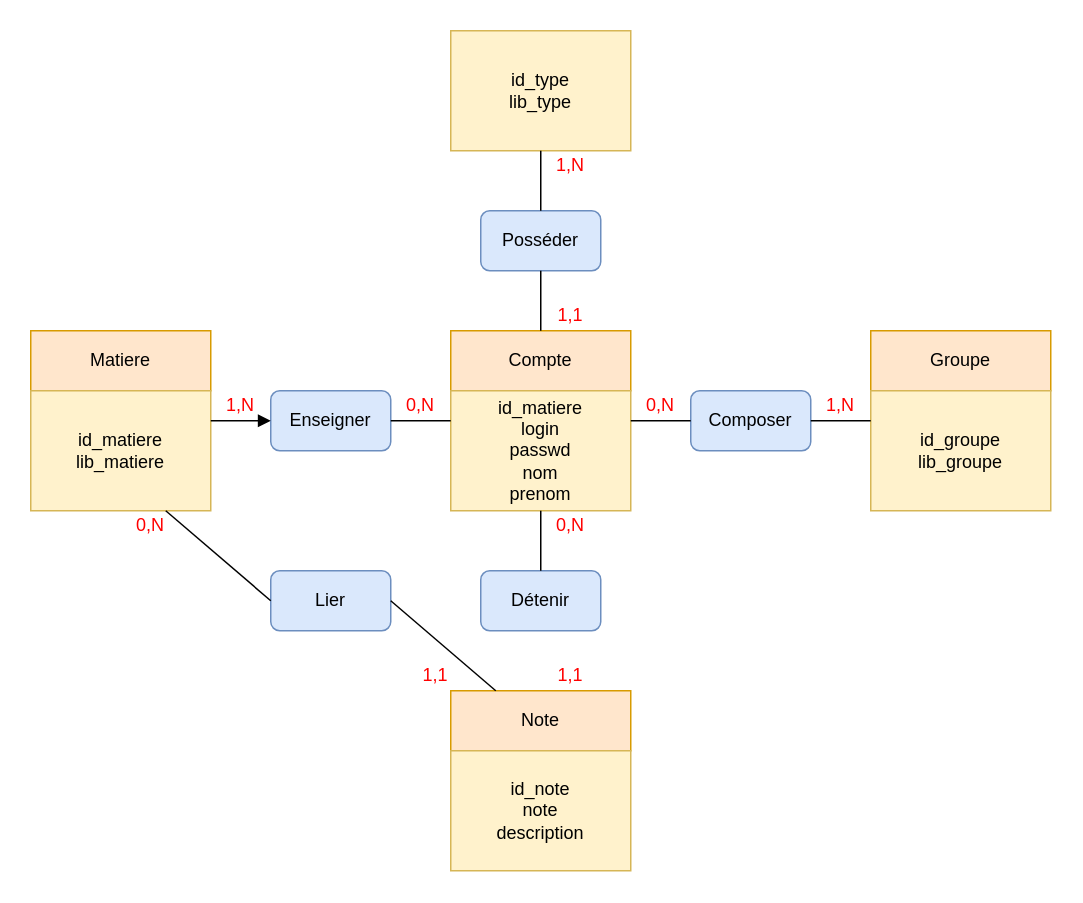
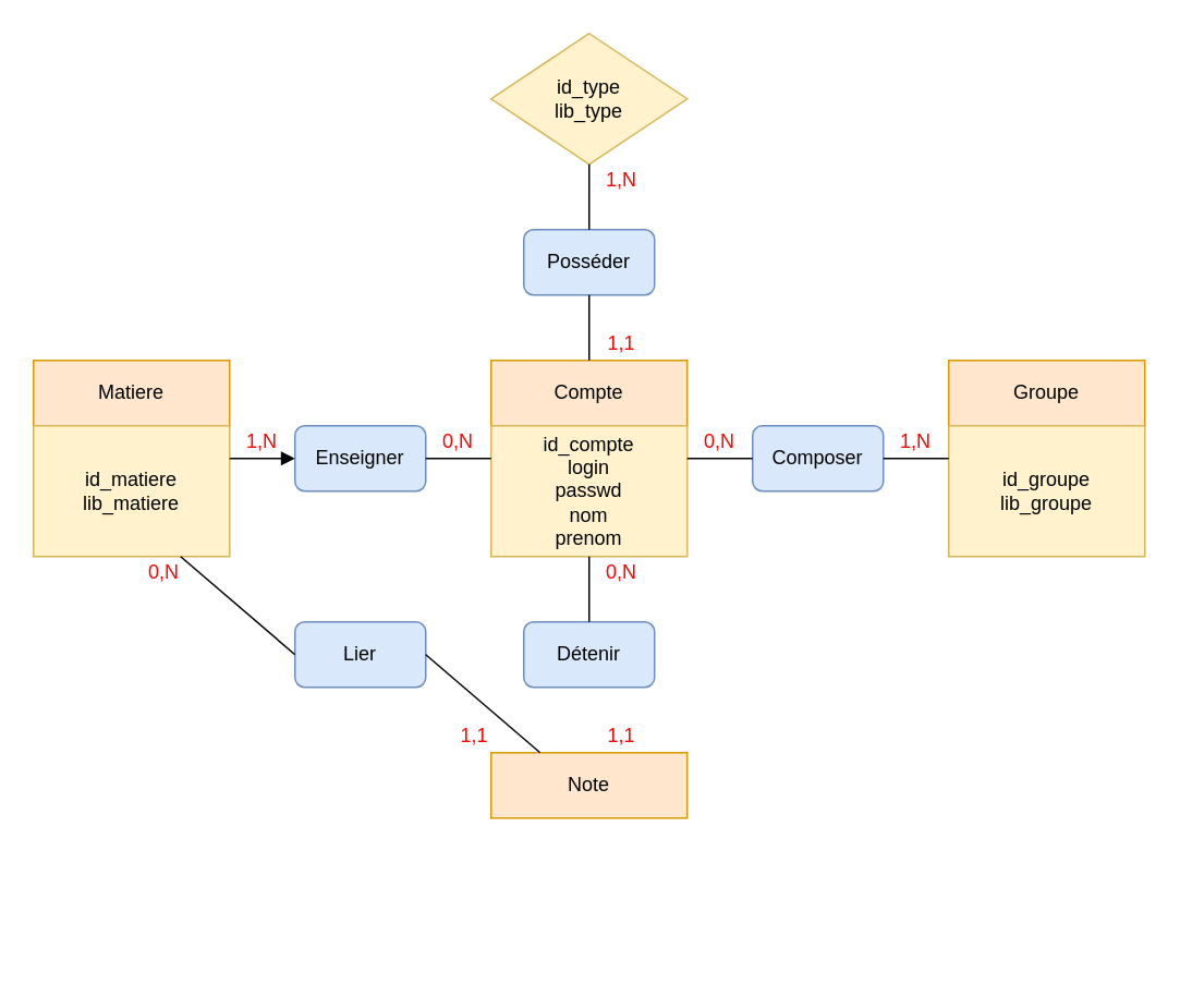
  <mxCell id="0" />
  <mxCell id="1" parent="0" />
  <mxCell id="2" value="Compte" style="rounded=0;whiteSpace=wrap;html=1;fillColor=#ffe6cc;strokeColor=#d79b00;" vertex="1" parent="1"><mxGeometry x="300" y="220" width="120" height="40" as="geometry" /></mxCell>
- <mxCell id="3" value="id_matiere&lt;br&gt;login&lt;br&gt;passwd&lt;br&gt;nom&lt;br&gt;prenom" style="rounded=0;whiteSpace=wrap;html=1;fillColor=#fff2cc;strokeColor=#d6b656;" vertex="1" parent="1"><mxGeometry x="300" y="260" width="120" height="80" as="geometry" /></mxCell>
+ <mxCell id="3" value="id_compte&lt;br&gt;login&lt;br&gt;passwd&lt;br&gt;nom&lt;br&gt;prenom" style="rounded=0;whiteSpace=wrap;html=1;fillColor=#fff2cc;strokeColor=#d6b656;" vertex="1" parent="1"><mxGeometry x="300" y="260" width="120" height="80" as="geometry" /></mxCell>
  <mxCell id="4" value="Groupe" style="rounded=0;whiteSpace=wrap;html=1;fillColor=#ffe6cc;strokeColor=#d79b00;" vertex="1" parent="1"><mxGeometry x="580" y="220" width="120" height="40" as="geometry" /></mxCell>
  <mxCell id="5" value="id_groupe&lt;br&gt;lib_groupe" style="rounded=0;whiteSpace=wrap;html=1;fillColor=#fff2cc;strokeColor=#d6b656;" vertex="1" parent="1"><mxGeometry x="580" y="260" width="120" height="80" as="geometry" /></mxCell>
  <mxCell id="6" value="Matiere" style="rounded=0;whiteSpace=wrap;html=1;fillColor=#ffe6cc;strokeColor=#d79b00;" vertex="1" parent="1"><mxGeometry x="20" y="220" width="120" height="40" as="geometry" /></mxCell>
  <mxCell id="7" value="id_matiere&lt;br&gt;lib_matiere" style="rounded=0;whiteSpace=wrap;html=1;fillColor=#fff2cc;strokeColor=#d6b656;" vertex="1" parent="1"><mxGeometry x="20" y="260" width="120" height="80" as="geometry" /></mxCell>
- <mxCell id="8" value="id_type&lt;br&gt;lib_type" style="rounded=0;whiteSpace=wrap;html=1;fillColor=#fff2cc;strokeColor=#d6b656;" vertex="1" parent="1"><mxGeometry x="300" y="20" width="120" height="80" as="geometry" /></mxCell>
+ <mxCell id="8" value="id_type&lt;br&gt;lib_type" style="rhombus;whiteSpace=wrap;html=1;fillColor=#fff2cc;strokeColor=#d6b656;" vertex="1" parent="1"><mxGeometry x="300" y="20" width="120" height="80" as="geometry" /></mxCell>
  <mxCell id="9" value="Note" style="rounded=0;whiteSpace=wrap;html=1;fillColor=#ffe6cc;strokeColor=#d79b00;" vertex="1" parent="1"><mxGeometry x="300" y="460" width="120" height="40" as="geometry" /></mxCell>
- <mxCell id="10" value="id_note&lt;br&gt;note&lt;br&gt;description" style="rounded=0;whiteSpace=wrap;html=1;fillColor=#fff2cc;strokeColor=#d6b656;" vertex="1" parent="1"><mxGeometry x="300" y="500" width="120" height="80" as="geometry" /></mxCell>
  <mxCell id="11" value="Enseigner" style="rounded=1;whiteSpace=wrap;html=1;fillColor=#dae8fc;strokeColor=#6c8ebf;" vertex="1" parent="1"><mxGeometry x="180" y="260" width="80" height="40" as="geometry" /></mxCell>
  <mxCell id="12" value="Composer&lt;span style=&quot;color: rgba(0 , 0 , 0 , 0) ; font-family: monospace ; font-size: 0px&quot;&gt;%3CmxGraphModel%3E%3Croot%3E%3CmxCell%20id%3D%220%22%2F%3E%3CmxCell%20id%3D%221%22%20parent%3D%220%22%2F%3E%3CmxCell%20id%3D%222%22%20value%3D%22Enseigner%22%20style%3D%22rounded%3D1%3BwhiteSpace%3Dwrap%3Bhtml%3D1%3BfillColor%3D%23dae8fc%3BstrokeColor%3D%236c8ebf%3B%22%20vertex%3D%221%22%20parent%3D%221%22%3E%3CmxGeometry%20x%3D%22240%22%20y%3D%22320%22%20width%3D%2280%22%20height%3D%2240%22%20as%3D%22geometry%22%2F%3E%3C%2FmxCell%3E%3C%2Froot%3E%3C%2FmxGraphModel%3E&lt;/span&gt;&lt;span style=&quot;color: rgba(0 , 0 , 0 , 0) ; font-family: monospace ; font-size: 0px&quot;&gt;%3CmxGraphModel%3E%3Croot%3E%3CmxCell%20id%3D%220%22%2F%3E%3CmxCell%20id%3D%221%22%20parent%3D%220%22%2F%3E%3CmxCell%20id%3D%222%22%20value%3D%22Enseigner%22%20style%3D%22rounded%3D1%3BwhiteSpace%3Dwrap%3Bhtml%3D1%3BfillColor%3D%23dae8fc%3BstrokeColor%3D%236c8ebf%3B%22%20vertex%3D%221%22%20parent%3D%221%22%3E%3CmxGeometry%20x%3D%22240%22%20y%3D%22320%22%20width%3D%2280%22%20height%3D%2240%22%20as%3D%22geometry%22%2F%3E%3C%2FmxCell%3E%3C%2Froot%3E%3C%2FmxGraphModel%3E&lt;/span&gt;" style="rounded=1;whiteSpace=wrap;html=1;fillColor=#dae8fc;strokeColor=#6c8ebf;" vertex="1" parent="1"><mxGeometry x="460" y="260" width="80" height="40" as="geometry" /></mxCell>
  <mxCell id="13" value="Posséder" style="rounded=1;whiteSpace=wrap;html=1;fillColor=#dae8fc;strokeColor=#6c8ebf;" vertex="1" parent="1"><mxGeometry x="320" y="140" width="80" height="40" as="geometry" /></mxCell>
  <mxCell id="14" value="Détenir" style="rounded=1;whiteSpace=wrap;html=1;fillColor=#dae8fc;strokeColor=#6c8ebf;" vertex="1" parent="1"><mxGeometry x="320" y="380" width="80" height="40" as="geometry" /></mxCell>
  <mxCell id="15" value="Lier" style="rounded=1;whiteSpace=wrap;html=1;fillColor=#dae8fc;strokeColor=#6c8ebf;" vertex="1" parent="1"><mxGeometry x="180" y="380" width="80" height="40" as="geometry" /></mxCell>
  <mxCell id="16" value="" style="endArrow=none;html=1;rounded=0;exitX=0.5;exitY=0;exitDx=0;exitDy=0;entryX=0.5;entryY=1;entryDx=0;entryDy=0;" edge="1" parent="1" source="14" target="3"><mxGeometry width="50" height="50" relative="1" as="geometry"><mxPoint x="370" y="510" as="sourcePoint" /><mxPoint x="370" y="470" as="targetPoint" /></mxGeometry></mxCell>
  <mxCell id="17" value="" style="endArrow=none;html=1;rounded=0;exitX=0;exitY=0.25;exitDx=0;exitDy=0;entryX=1;entryY=0.5;entryDx=0;entryDy=0;" edge="1" parent="1" source="5" target="12"><mxGeometry width="50" height="50" relative="1" as="geometry"><mxPoint x="370" y="510" as="sourcePoint" /><mxPoint x="370" y="470" as="targetPoint" /></mxGeometry></mxCell>
  <mxCell id="18" value="" style="endArrow=none;html=1;rounded=0;exitX=0;exitY=0.5;exitDx=0;exitDy=0;entryX=1;entryY=0.25;entryDx=0;entryDy=0;" edge="1" parent="1" source="12" target="3"><mxGeometry width="50" height="50" relative="1" as="geometry"><mxPoint x="590" y="290" as="sourcePoint" /><mxPoint x="550" y="290" as="targetPoint" /></mxGeometry></mxCell>
  <mxCell id="19" value="" style="endArrow=none;html=1;rounded=0;exitX=0.5;exitY=0;exitDx=0;exitDy=0;entryX=0.5;entryY=1;entryDx=0;entryDy=0;" edge="1" parent="1" source="2" target="13"><mxGeometry width="50" height="50" relative="1" as="geometry"><mxPoint x="470" y="290" as="sourcePoint" /><mxPoint x="430" y="300" as="targetPoint" /></mxGeometry></mxCell>
  <mxCell id="20" value="" style="endArrow=none;html=1;rounded=0;exitX=0.5;exitY=0;exitDx=0;exitDy=0;entryX=0.5;entryY=1;entryDx=0;entryDy=0;" edge="1" parent="1" source="13" target="8"><mxGeometry width="50" height="50" relative="1" as="geometry"><mxPoint x="370" y="230" as="sourcePoint" /><mxPoint x="370" y="190" as="targetPoint" /></mxGeometry></mxCell>
  <mxCell id="21" value="" style="endArrow=block;html=1;rounded=0;exitX=1;exitY=0.25;exitDx=0;exitDy=0;entryX=0;entryY=0.5;entryDx=0;entryDy=0;" edge="1" parent="1" source="7" target="11"><mxGeometry width="50" height="50" relative="1" as="geometry"><mxPoint x="370" y="150" as="sourcePoint" /><mxPoint x="370" y="110" as="targetPoint" /></mxGeometry></mxCell>
  <mxCell id="22" value="" style="endArrow=none;html=1;rounded=0;exitX=1;exitY=0.5;exitDx=0;exitDy=0;entryX=0;entryY=0.25;entryDx=0;entryDy=0;" edge="1" parent="1" source="11" target="3"><mxGeometry width="50" height="50" relative="1" as="geometry"><mxPoint x="150" y="290" as="sourcePoint" /><mxPoint x="190" y="290" as="targetPoint" /></mxGeometry></mxCell>
  <mxCell id="23" value="" style="endArrow=none;html=1;rounded=0;exitX=0.75;exitY=1;exitDx=0;exitDy=0;entryX=0;entryY=0.5;entryDx=0;entryDy=0;" edge="1" parent="1" source="7" target="15"><mxGeometry width="50" height="50" relative="1" as="geometry"><mxPoint x="270" y="290" as="sourcePoint" /><mxPoint x="310" y="300" as="targetPoint" /></mxGeometry></mxCell>
  <mxCell id="24" value="" style="endArrow=none;html=1;rounded=0;exitX=1;exitY=0.5;exitDx=0;exitDy=0;entryX=0.25;entryY=0;entryDx=0;entryDy=0;" edge="1" parent="1" source="15" target="9"><mxGeometry width="50" height="50" relative="1" as="geometry"><mxPoint x="260" y="390" as="sourcePoint" /><mxPoint x="310" y="470" as="targetPoint" /></mxGeometry></mxCell>
  <mxCell id="25" value="&lt;font color=&quot;#ff0000&quot;&gt;0,N&lt;/font&gt;" style="text;html=1;strokeColor=none;fillColor=none;align=center;verticalAlign=middle;whiteSpace=wrap;rounded=0;" vertex="1" parent="1"><mxGeometry x="420" y="260" width="40" height="20" as="geometry" /></mxCell>
  <mxCell id="26" value="&lt;font color=&quot;#ff0000&quot;&gt;1,N&lt;/font&gt;" style="text;html=1;strokeColor=none;fillColor=none;align=center;verticalAlign=middle;whiteSpace=wrap;rounded=0;" vertex="1" parent="1"><mxGeometry x="540" y="260" width="40" height="20" as="geometry" /></mxCell>
  <mxCell id="27" value="&lt;font color=&quot;#ff0000&quot;&gt;0,N&lt;/font&gt;" style="text;html=1;strokeColor=none;fillColor=none;align=center;verticalAlign=middle;whiteSpace=wrap;rounded=0;" vertex="1" parent="1"><mxGeometry x="360" y="340" width="40" height="20" as="geometry" /></mxCell>
  <mxCell id="28" value="&lt;font color=&quot;#ff0000&quot;&gt;1,1&lt;/font&gt;" style="text;html=1;strokeColor=none;fillColor=none;align=center;verticalAlign=middle;whiteSpace=wrap;rounded=0;" vertex="1" parent="1"><mxGeometry x="360" y="200" width="40" height="20" as="geometry" /></mxCell>
  <mxCell id="29" value="&lt;font color=&quot;#ff0000&quot;&gt;1,N&lt;/font&gt;" style="text;html=1;strokeColor=none;fillColor=none;align=center;verticalAlign=middle;whiteSpace=wrap;rounded=0;" vertex="1" parent="1"><mxGeometry x="360" y="100" width="40" height="20" as="geometry" /></mxCell>
  <mxCell id="30" value="&lt;font color=&quot;#ff0000&quot;&gt;1,1&lt;/font&gt;" style="text;html=1;strokeColor=none;fillColor=none;align=center;verticalAlign=middle;whiteSpace=wrap;rounded=0;" vertex="1" parent="1"><mxGeometry x="360" y="440" width="40" height="20" as="geometry" /></mxCell>
  <mxCell id="31" value="&lt;font color=&quot;#ff0000&quot;&gt;0,N&lt;/font&gt;" style="text;html=1;strokeColor=none;fillColor=none;align=center;verticalAlign=middle;whiteSpace=wrap;rounded=0;" vertex="1" parent="1"><mxGeometry x="260" y="260" width="40" height="20" as="geometry" /></mxCell>
  <mxCell id="32" value="&lt;font color=&quot;#ff0000&quot;&gt;1,N&lt;/font&gt;" style="text;html=1;strokeColor=none;fillColor=none;align=center;verticalAlign=middle;whiteSpace=wrap;rounded=0;" vertex="1" parent="1"><mxGeometry x="140" y="260" width="40" height="20" as="geometry" /></mxCell>
  <mxCell id="33" value="&lt;font color=&quot;#ff0000&quot;&gt;1,1&lt;br&gt;&lt;/font&gt;" style="text;html=1;strokeColor=none;fillColor=none;align=center;verticalAlign=middle;whiteSpace=wrap;rounded=0;" vertex="1" parent="1"><mxGeometry x="270" y="440" width="40" height="20" as="geometry" /></mxCell>
  <mxCell id="34" value="&lt;font color=&quot;#ff0000&quot;&gt;0,N&lt;/font&gt;" style="text;html=1;strokeColor=none;fillColor=none;align=center;verticalAlign=middle;whiteSpace=wrap;rounded=0;" vertex="1" parent="1"><mxGeometry x="80" y="340" width="40" height="20" as="geometry" /></mxCell>
